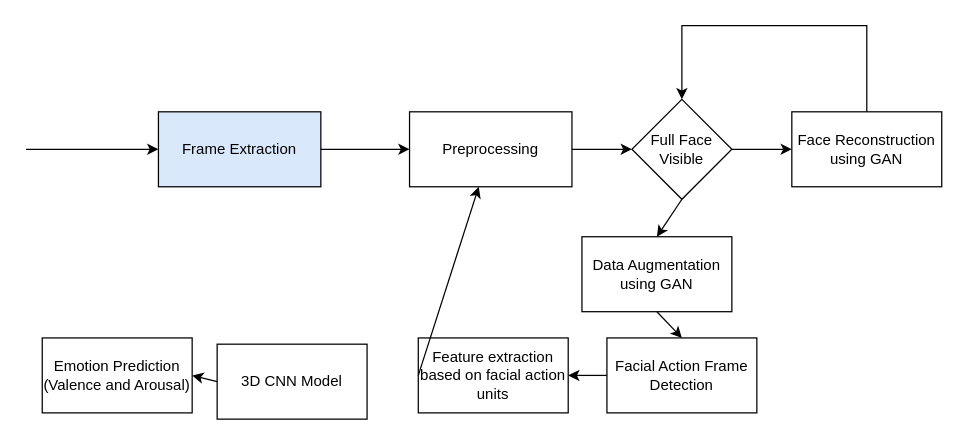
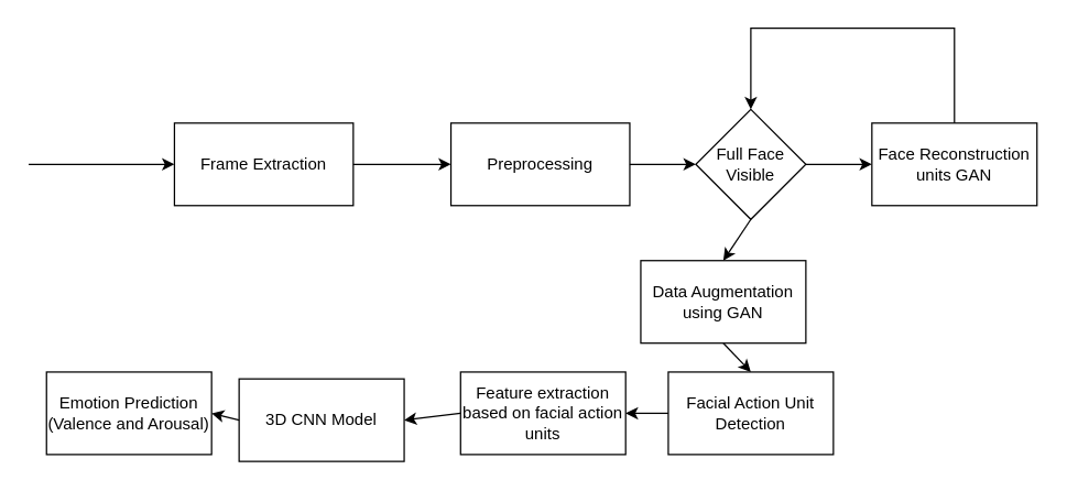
  <mxCell id="0" />
  <mxCell id="1" parent="0" />
- <mxCell id="2" value="Frame Extraction" style="rounded=0;whiteSpace=wrap;html=1;labelBackgroundColor=none;fillColor=#dae8fc;" vertex="1" parent="1"><mxGeometry x="126" y="89" width="130" height="60" as="geometry" /></mxCell>
+ <mxCell id="2" value="Frame Extraction" style="rounded=0;whiteSpace=wrap;html=1;labelBackgroundColor=none;" vertex="1" parent="1"><mxGeometry x="126" y="89" width="130" height="60" as="geometry" /></mxCell>
  <mxCell id="3" value="Preprocessing" style="rounded=0;whiteSpace=wrap;html=1;labelBackgroundColor=none;" vertex="1" parent="1"><mxGeometry x="327" y="89" width="130" height="60" as="geometry" /></mxCell>
  <mxCell id="4" value="" style="endArrow=classic;html=1;rounded=0;entryX=0;entryY=0.5;entryDx=0;entryDy=0;labelBackgroundColor=none;fontColor=default;" edge="1" parent="1" target="2"><mxGeometry width="50" height="50" relative="1" as="geometry"><mxPoint x="20" y="119" as="sourcePoint" /><mxPoint x="33" y="99" as="targetPoint" /></mxGeometry></mxCell>
  <mxCell id="5" value="" style="endArrow=classic;html=1;rounded=0;exitX=1;exitY=0.5;exitDx=0;exitDy=0;entryX=0;entryY=0.5;entryDx=0;entryDy=0;labelBackgroundColor=none;fontColor=default;" edge="1" parent="1" source="2" target="3"><mxGeometry width="50" height="50" relative="1" as="geometry"><mxPoint x="38" y="219" as="sourcePoint" /><mxPoint x="58" y="179" as="targetPoint" /></mxGeometry></mxCell>
  <mxCell id="6" value="Full Face&lt;br&gt;Visible" style="rhombus;whiteSpace=wrap;html=1;" vertex="1" parent="1"><mxGeometry x="505" y="79" width="80" height="80" as="geometry" /></mxCell>
  <mxCell id="7" value="" style="endArrow=classic;html=1;rounded=0;exitX=1;exitY=0.5;exitDx=0;exitDy=0;entryX=0;entryY=0.5;entryDx=0;entryDy=0;entryPerimeter=0;" edge="1" parent="1" source="3" target="6"><mxGeometry width="50" height="50" relative="1" as="geometry"><mxPoint x="446" y="178" as="sourcePoint" /><mxPoint x="513" y="119" as="targetPoint" /></mxGeometry></mxCell>
- <mxCell id="8" value="Face Reconstruction using GAN" style="rounded=0;whiteSpace=wrap;html=1;" vertex="1" parent="1"><mxGeometry x="633" y="89" width="120" height="60" as="geometry" /></mxCell>
+ <mxCell id="8" value="Face Reconstruction units GAN" style="rounded=0;whiteSpace=wrap;html=1;" vertex="1" parent="1"><mxGeometry x="633" y="89" width="120" height="60" as="geometry" /></mxCell>
  <mxCell id="9" value="" style="endArrow=classic;html=1;rounded=0;exitX=1;exitY=0.5;exitDx=0;exitDy=0;entryX=0;entryY=0.5;entryDx=0;entryDy=0;" edge="1" parent="1" source="6" target="8"><mxGeometry width="50" height="50" relative="1" as="geometry"><mxPoint x="592" y="79" as="sourcePoint" /><mxPoint x="642" y="29" as="targetPoint" /></mxGeometry></mxCell>
  <mxCell id="10" value="" style="endArrow=classic;html=1;rounded=0;exitX=0.5;exitY=0;exitDx=0;exitDy=0;entryX=0.5;entryY=0;entryDx=0;entryDy=0;" edge="1" parent="1" source="8" target="6"><mxGeometry width="50" height="50" relative="1" as="geometry"><mxPoint x="675" y="64" as="sourcePoint" /><mxPoint x="725" y="14" as="targetPoint" /><Array as="points"><mxPoint x="693" y="20" /><mxPoint x="545" y="20" /></Array></mxGeometry></mxCell>
  <mxCell id="11" value="Data Augmentation&lt;br&gt;using GAN" style="rounded=0;whiteSpace=wrap;html=1;" vertex="1" parent="1"><mxGeometry x="465" y="189" width="120" height="60" as="geometry" /></mxCell>
  <mxCell id="12" value="" style="endArrow=classic;html=1;rounded=0;exitX=0.5;exitY=1;exitDx=0;exitDy=0;entryX=0.5;entryY=0;entryDx=0;entryDy=0;" edge="1" parent="1" source="6" target="11"><mxGeometry width="50" height="50" relative="1" as="geometry"><mxPoint x="446" y="178" as="sourcePoint" /><mxPoint x="496" y="128" as="targetPoint" /></mxGeometry></mxCell>
- <mxCell id="13" value="Facial Action Frame&lt;br&gt;Detection" style="rounded=0;whiteSpace=wrap;html=1;" vertex="1" parent="1"><mxGeometry x="485" y="270" width="120" height="60" as="geometry" /></mxCell>
+ <mxCell id="13" value="Facial Action Unit&lt;br&gt;Detection" style="rounded=0;whiteSpace=wrap;html=1;" vertex="1" parent="1"><mxGeometry x="485" y="270" width="120" height="60" as="geometry" /></mxCell>
  <mxCell id="14" value="" style="endArrow=classic;html=1;rounded=0;exitX=0.5;exitY=1;exitDx=0;exitDy=0;entryX=0.5;entryY=0;entryDx=0;entryDy=0;" edge="1" parent="1" source="11" target="13"><mxGeometry width="50" height="50" relative="1" as="geometry"><mxPoint x="446" y="178" as="sourcePoint" /><mxPoint x="496" y="128" as="targetPoint" /></mxGeometry></mxCell>
  <mxCell id="15" value="Feature extraction based on facial action units" style="rounded=0;whiteSpace=wrap;html=1;" vertex="1" parent="1"><mxGeometry x="334" y="270" width="120" height="60" as="geometry" /></mxCell>
  <mxCell id="16" value="" style="endArrow=classic;html=1;rounded=0;exitX=0;exitY=0.5;exitDx=0;exitDy=0;entryX=1;entryY=0.5;entryDx=0;entryDy=0;" edge="1" parent="1" source="13" target="15"><mxGeometry width="50" height="50" relative="1" as="geometry"><mxPoint x="446" y="178" as="sourcePoint" /><mxPoint x="496" y="128" as="targetPoint" /></mxGeometry></mxCell>
  <mxCell id="17" value="3D CNN Model" style="rounded=0;whiteSpace=wrap;html=1;" vertex="1" parent="1"><mxGeometry x="173" y="275" width="120" height="60" as="geometry" /></mxCell>
- <mxCell id="18" value="" style="endArrow=classic;html=1;rounded=0;exitX=0;exitY=0.5;exitDx=0;exitDy=0;" edge="1" parent="1" source="15" target="3"><mxGeometry width="50" height="50" relative="1" as="geometry"><mxPoint x="446" y="178" as="sourcePoint" /><mxPoint x="496" y="128" as="targetPoint" /></mxGeometry></mxCell>
+ <mxCell id="18" value="" style="endArrow=classic;html=1;rounded=0;exitX=0;exitY=0.5;exitDx=0;exitDy=0;entryX=1;entryY=0.5;entryDx=0;entryDy=0;" edge="1" parent="1" source="15" target="17"><mxGeometry width="50" height="50" relative="1" as="geometry"><mxPoint x="446" y="178" as="sourcePoint" /><mxPoint x="496" y="128" as="targetPoint" /></mxGeometry></mxCell>
  <mxCell id="19" value="Emotion Prediction&lt;br&gt;(Valence and Arousal)" style="rounded=0;whiteSpace=wrap;html=1;" vertex="1" parent="1"><mxGeometry x="33" y="270" width="120" height="60" as="geometry" /></mxCell>
  <mxCell id="20" value="" style="endArrow=classic;html=1;rounded=0;exitX=0;exitY=0.5;exitDx=0;exitDy=0;entryX=1;entryY=0.5;entryDx=0;entryDy=0;" edge="1" parent="1" source="17" target="19"><mxGeometry width="50" height="50" relative="1" as="geometry"><mxPoint x="164" y="249" as="sourcePoint" /><mxPoint x="214" y="199" as="targetPoint" /></mxGeometry></mxCell>
